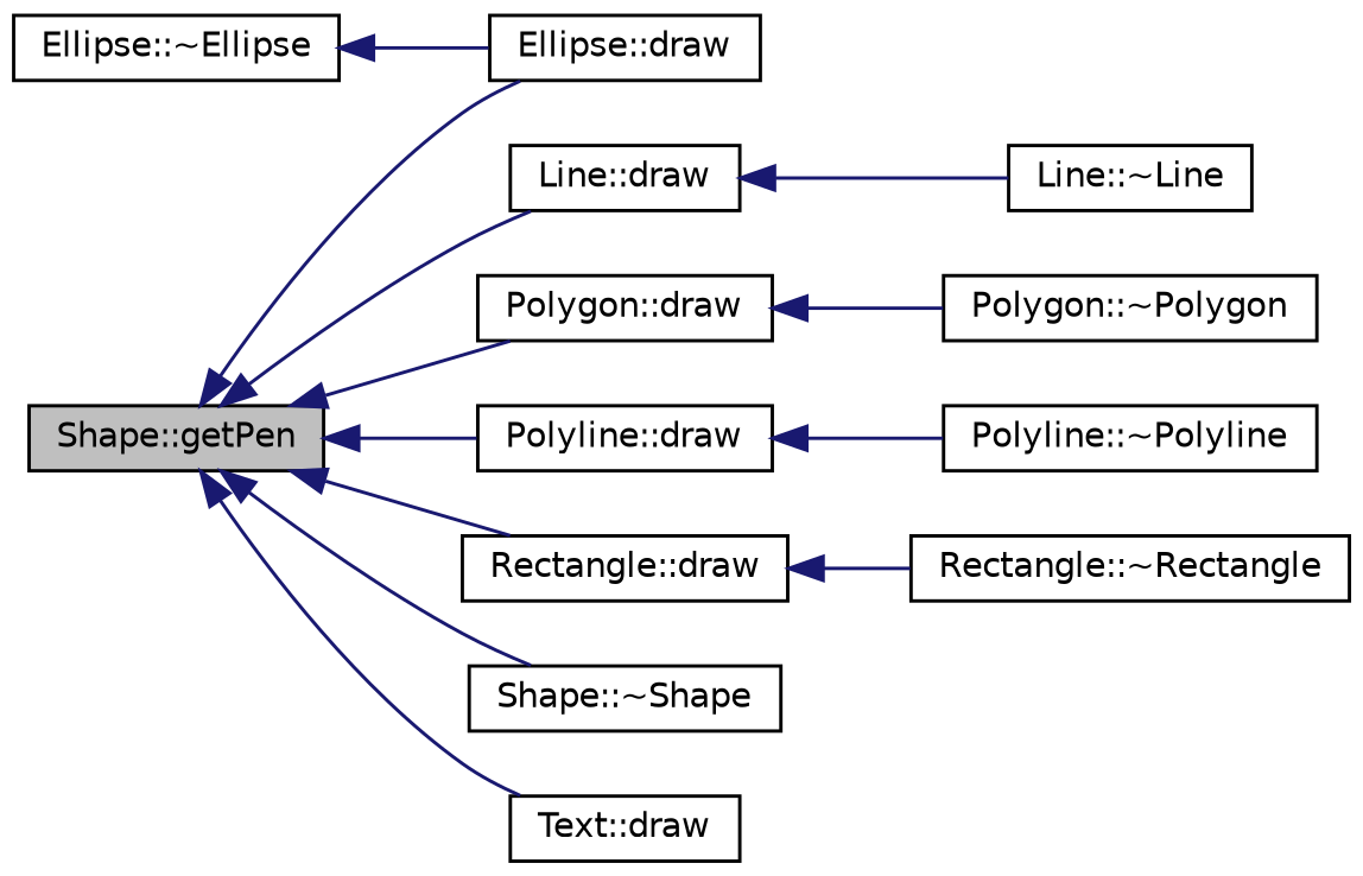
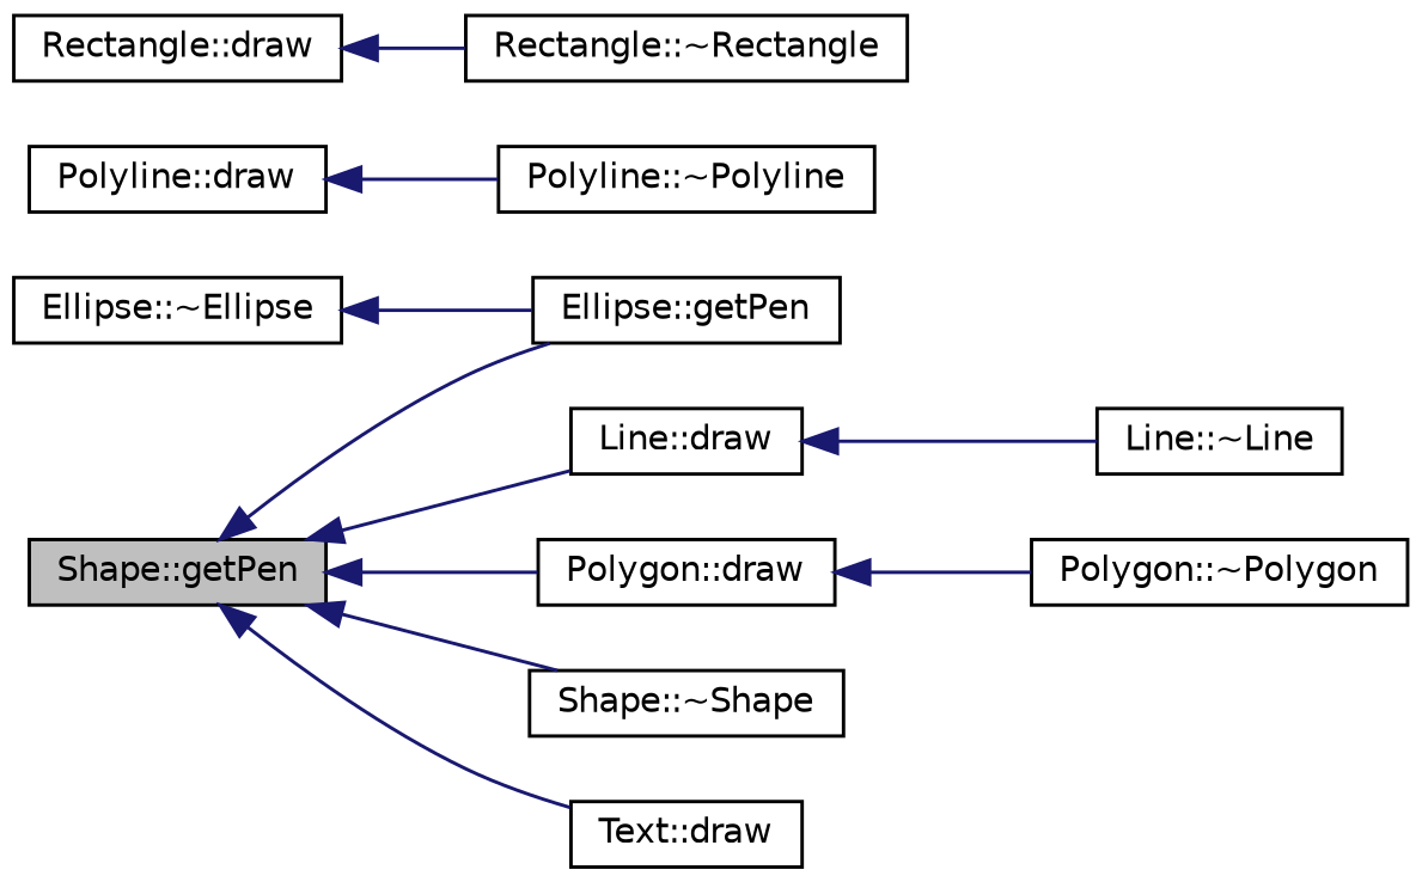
  digraph {
    rankdir=LR
    node [color=black fillcolor=white fontname=Helvetica fontsize=10 shape=record style=filled]
    edge [color=midnightblue dir=back fontname=Helvetica fontsize=10 labelfontname=Helvetica labelfontsize=10 style=solid]
    n1 [fillcolor=grey75 fontcolor=black height=0.2 label="Shape::getPen" width=0.4]
-   n2 [height=0.2 label="Ellipse::draw" width=0.4]
+   n2 [height=0.2 label="Ellipse::getPen" width=0.4]
    n3 [height=0.2 label="Line::draw" width=0.4]
    n4 [height=0.2 label="Polygon::draw" width=0.4]
    n5 [height=0.2 label="Polyline::draw" width=0.4]
    n6 [height=0.2 label="Rectangle::draw" width=0.4]
    n7 [height=0.2 label="Shape::~Shape" width=0.4]
    n8 [height=0.2 label="Text::draw" width=0.4]
    n9 [height=0.2 label="Line::~Line" width=0.4]
    n10 [height=0.2 label="Polygon::~Polygon" width=0.4]
    n11 [height=0.2 label="Polyline::~Polyline" width=0.4]
    n12 [height=0.2 label="Rectangle::~Rectangle" width=0.4]
    n13 [height=0.2 label="Ellipse::~Ellipse" width=0.4]
    n1 -> n2
    n1 -> n3
    n1 -> n4
-   n1 -> n5
-   n1 -> n6
    n1 -> n7
    n1 -> n8
    n3 -> n9
    n4 -> n10
    n5 -> n11
    n6 -> n12
    n13 -> n2
  }
